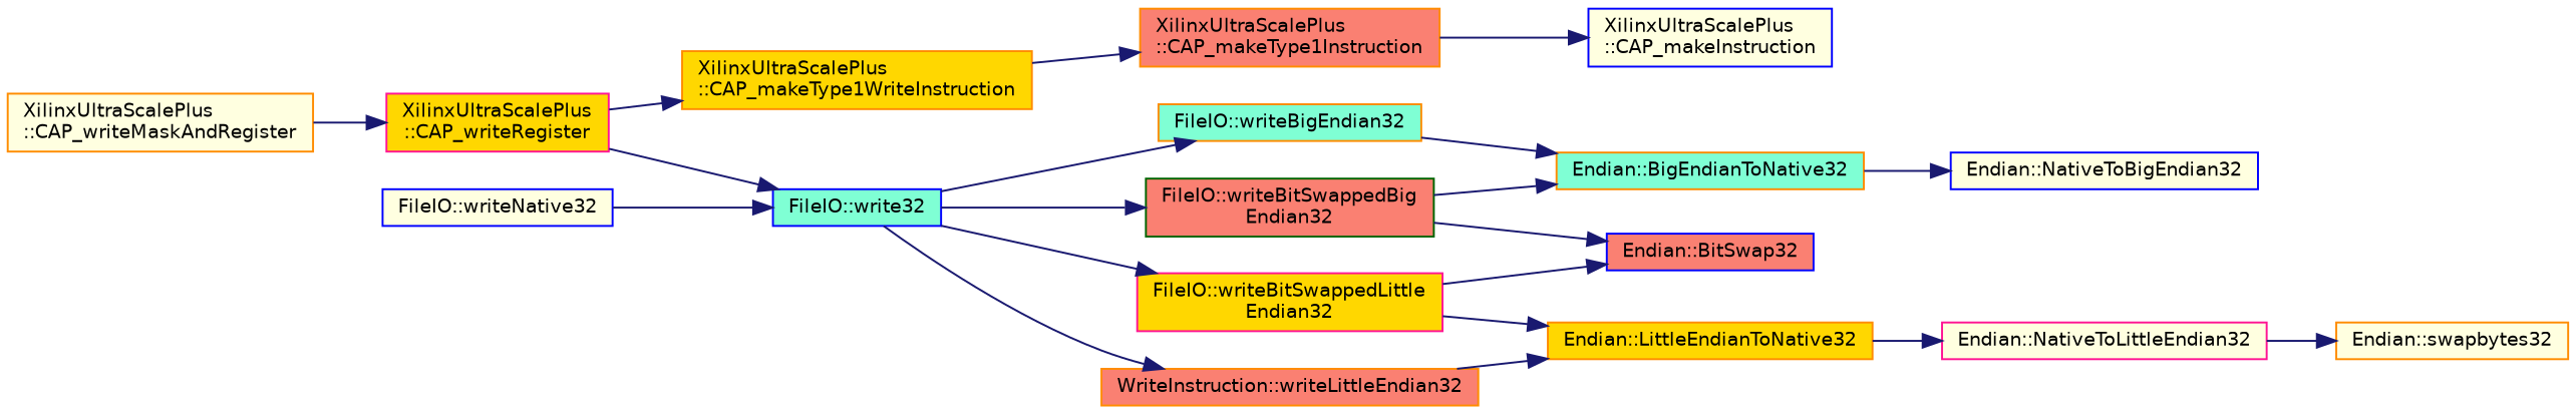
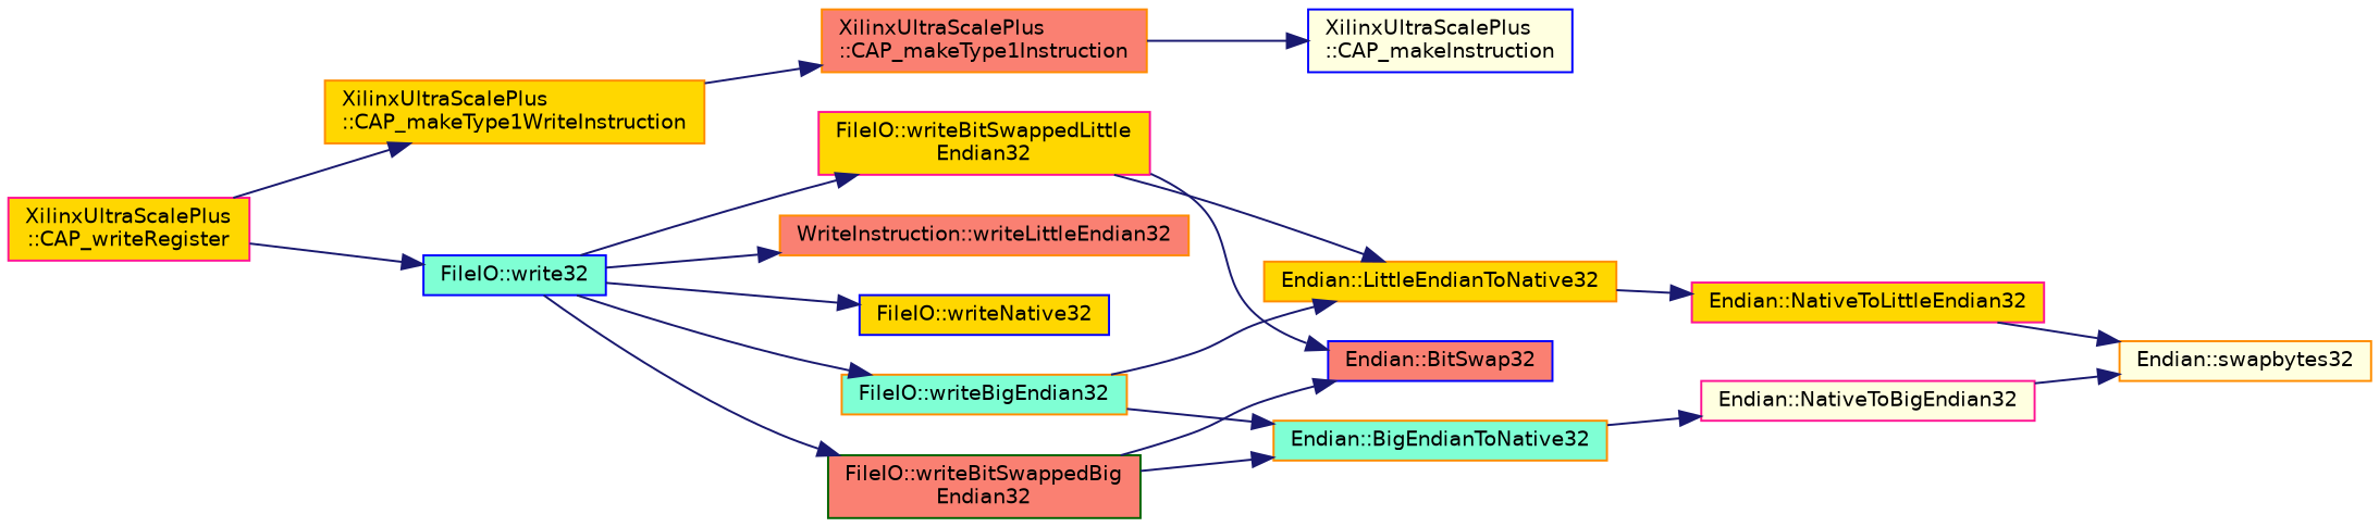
  digraph {
    rankdir=LR
    node [color=darkorange fillcolor=lightyellow fontname=Helvetica fontsize=10 shape=record style=filled]
    edge [color=midnightblue fontname=Helvetica fontsize=10 labelfontname=Helvetica labelfontsize=10 style=solid]
-   n1 [fontcolor=black height=0.2 label="XilinxUltraScalePlus\l::CAP_writeMaskAndRegister" width=0.4]
    n2 [color=deeppink fillcolor=gold height=0.2 label="XilinxUltraScalePlus\l::CAP_writeRegister" width=0.4]
    n3 [fillcolor=gold height=0.2 label="XilinxUltraScalePlus\l::CAP_makeType1WriteInstruction" width=0.4]
    n4 [color=blue fillcolor=aquamarine height=0.2 label="FileIO::write32" width=0.4]
    n5 [fillcolor=salmon height=0.2 label="XilinxUltraScalePlus\l::CAP_makeType1Instruction" width=0.4]
    n6 [fillcolor=aquamarine height=0.2 label="FileIO::writeBigEndian32" width=0.4]
    n7 [color=darkgreen fillcolor=salmon height=0.2 label="FileIO::writeBitSwappedBig\lEndian32" width=0.4]
    n8 [color=deeppink fillcolor=gold height=0.2 label="FileIO::writeBitSwappedLittle\lEndian32" width=0.4]
    n9 [fillcolor=salmon height=0.2 label="WriteInstruction::writeLittleEndian32" width=0.4]
-   n10 [color=blue height=0.2 label="FileIO::writeNative32" width=0.4]
+   n10 [color=blue fillcolor=gold height=0.2 label="FileIO::writeNative32" width=0.4]
    n11 [color=blue height=0.2 label="XilinxUltraScalePlus\l::CAP_makeInstruction" width=0.4]
    n12 [fillcolor=aquamarine height=0.2 label="Endian::BigEndianToNative32" width=0.4]
    n13 [color=blue fillcolor=salmon height=0.2 label="Endian::BitSwap32" width=0.4]
    n14 [fillcolor=gold height=0.2 label="Endian::LittleEndianToNative32" width=0.4]
-   n15 [color=blue height=0.2 label="Endian::NativeToBigEndian32" width=0.4]
+   n15 [color=deeppink height=0.2 label="Endian::NativeToBigEndian32" width=0.4]
    n16 [height=0.2 label="Endian::swapbytes32" width=0.4]
-   n17 [color=deeppink height=0.2 label="Endian::NativeToLittleEndian32" width=0.4]
-   n1 -> n2
+   n17 [color=deeppink fillcolor=gold height=0.2 label="Endian::NativeToLittleEndian32" width=0.4]
    n2 -> n3
    n2 -> n4
    n3 -> n5
    n4 -> n6
    n4 -> n7
    n4 -> n8
    n4 -> n9
-   n10 -> n4
+   n4 -> n10
    n5 -> n11
    n6 -> n12
    n7 -> n12
    n7 -> n13
    n8 -> n13
    n8 -> n14
-   n9 -> n14
+   n6 -> n14
    n12 -> n15
    n14 -> n17
+   n15 -> n16
    n17 -> n16
  }
